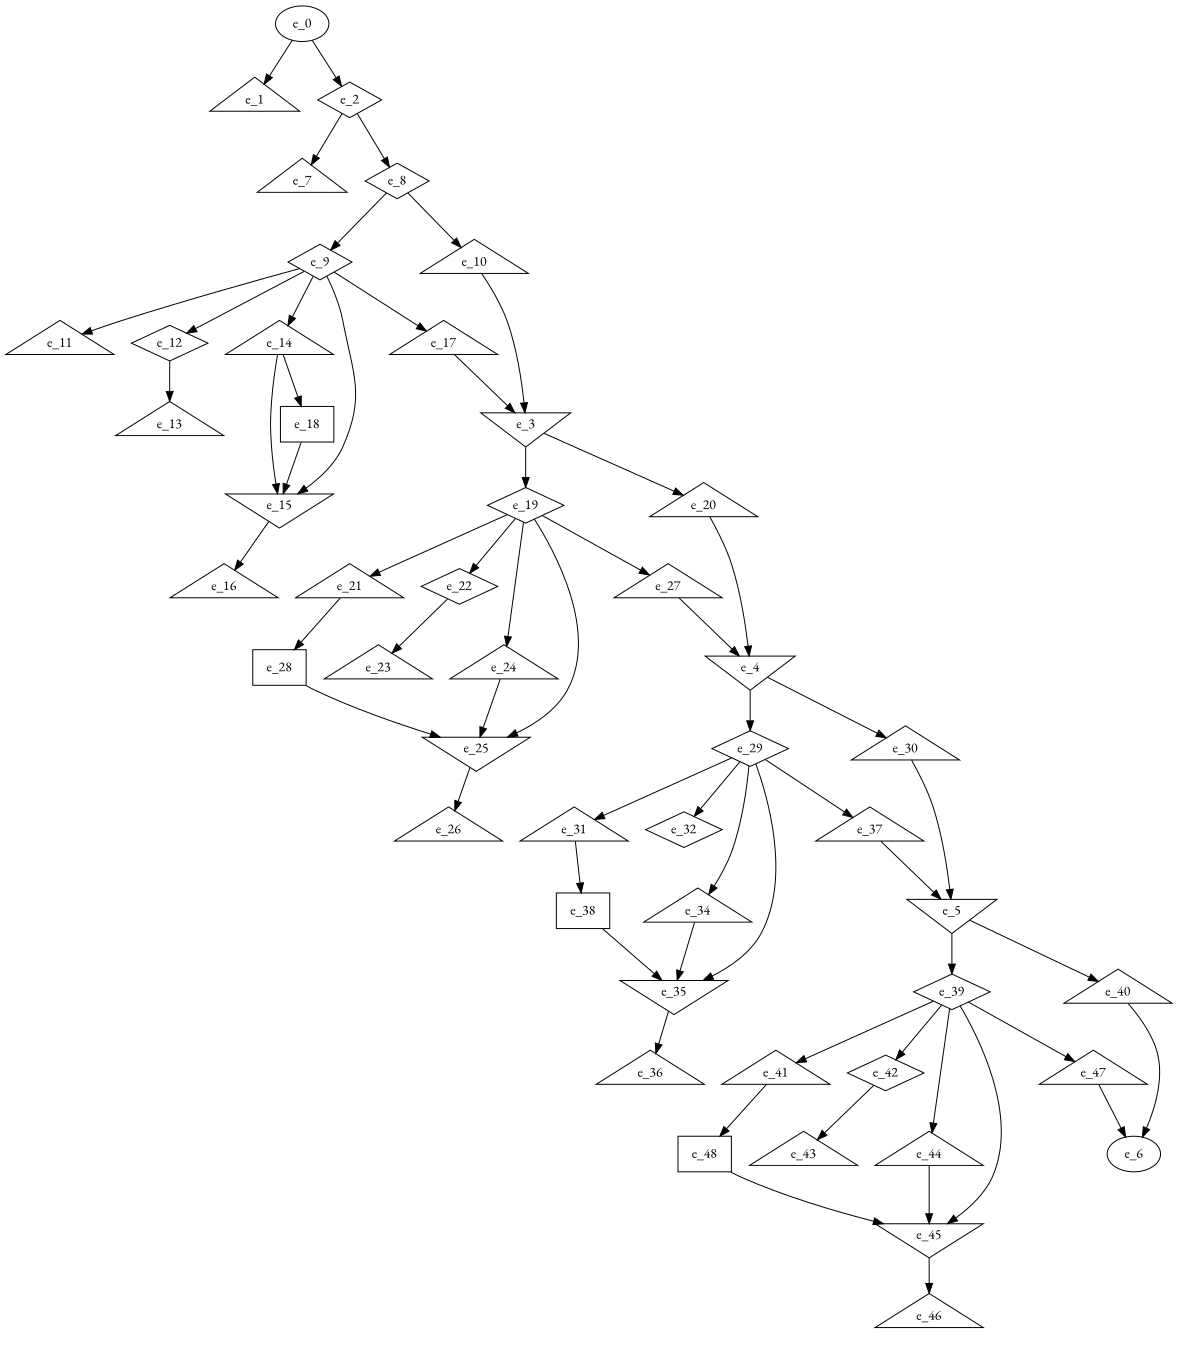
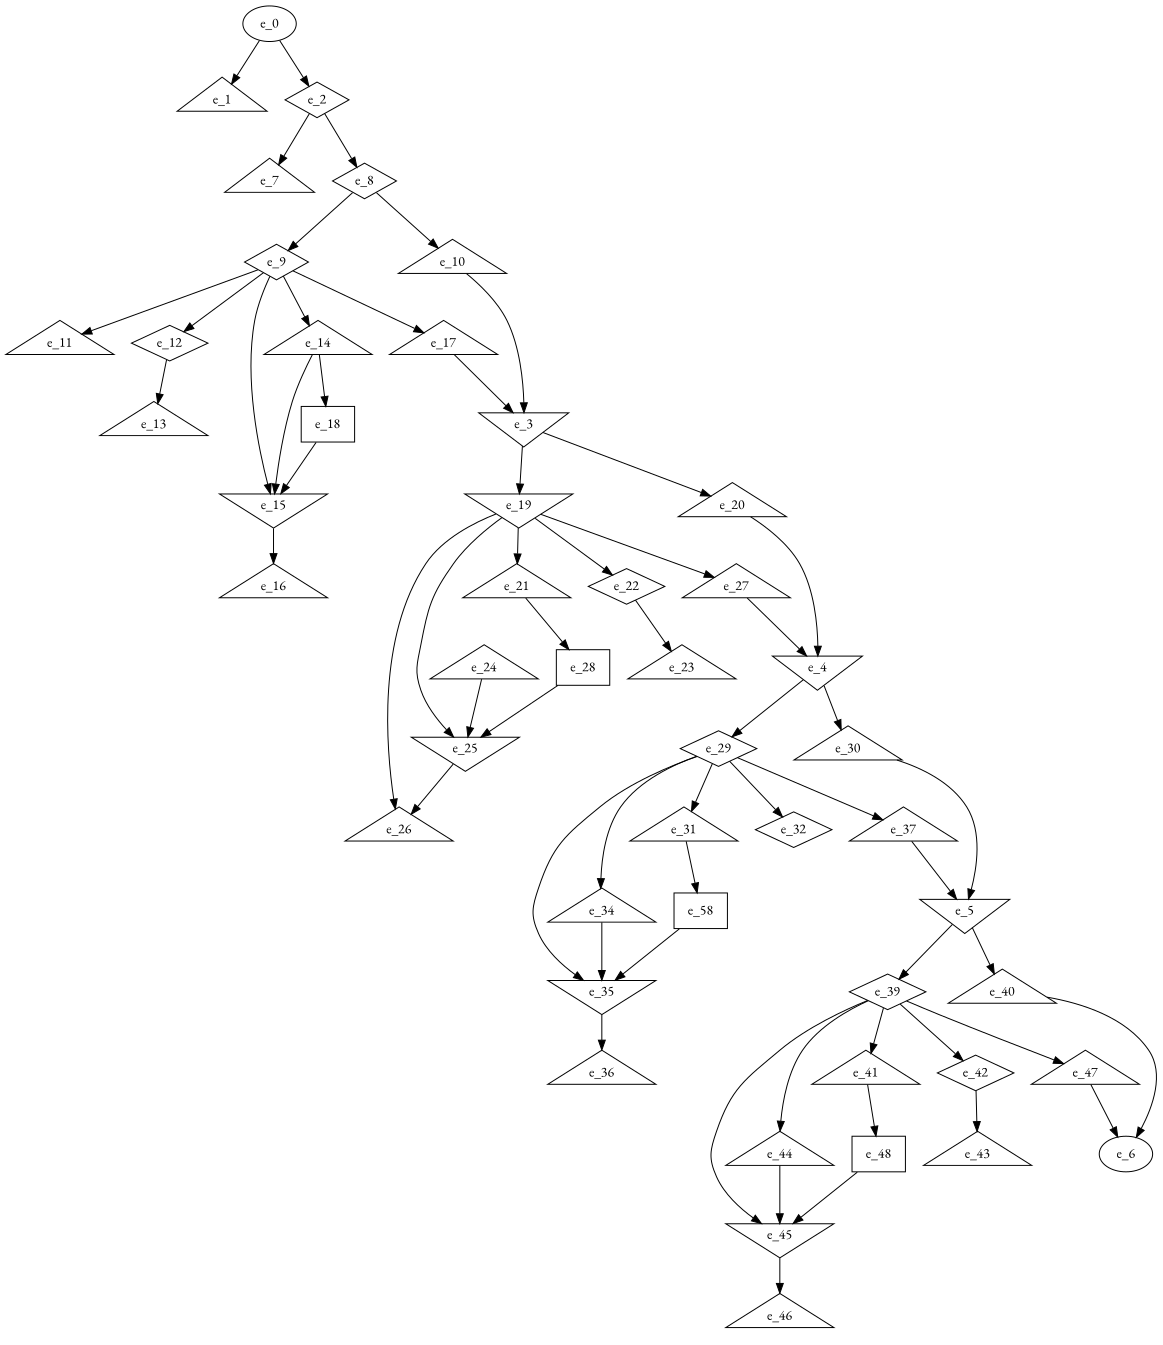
  digraph {
    fontname="EB Garamond"
    node [fontname="EB Garamond" shape=triangle]
    edge [fontname="EB Garamond"]
    e_0 [shape=""]
    e_1
    e_2 [shape=diamond]
    e_7
    e_8 [shape=diamond]
    e_9 [shape=diamond]
    e_10
    e_3 [shape=invtriangle]
-   e_19 [shape=diamond]
+   e_19 [shape=invtriangle]
    e_20
    e_21
    e_22 [shape=diamond]
    e_24
    e_25 [shape=invtriangle]
    e_27
    e_4 [shape=invtriangle]
    e_29 [shape=diamond]
    e_30
    e_31
    e_32 [shape=diamond]
    e_34
    e_35 [shape=invtriangle]
    e_37
    e_5 [shape=invtriangle]
    e_39 [shape=diamond]
    e_40
    e_41
    e_42 [shape=diamond]
    e_44
    e_45 [shape=invtriangle]
    e_47
    e_6 [shape=""]
    e_11
    e_12 [shape=diamond]
    e_14
    e_15 [shape=invtriangle]
    e_17
    e_13
    e_18 [shape=dot]
    e_16
    e_28 [shape=dot]
    e_23
    e_26
-   e_38 [shape=dot]
+   e_38 [shape=dot label=e_58]
    e_36
    e_48 [shape=dot]
    e_43
    e_46
    e_0 -> e_1
    e_0 -> e_2
    e_2 -> e_7
    e_2 -> e_8
    e_8 -> e_9
    e_8 -> e_10
    e_9 -> e_11
    e_9 -> e_12
    e_9 -> e_14
    e_9 -> e_15
    e_9 -> e_17
    e_10 -> e_3
    e_3 -> e_19
    e_3 -> e_20
    e_19 -> e_21
    e_19 -> e_22
-   e_19 -> e_24
+   e_19 -> e_26
    e_19 -> e_25
    e_19 -> e_27
    e_20 -> e_4
    e_21 -> e_28
    e_22 -> e_23
    e_24 -> e_25
    e_25 -> e_26
    e_27 -> e_4
    e_4 -> e_29
    e_4 -> e_30
    e_29 -> e_31
    e_29 -> e_32
    e_29 -> e_34
    e_29 -> e_35
    e_29 -> e_37
    e_30 -> e_5
    e_31 -> e_38
    e_34 -> e_35
    e_35 -> e_36
    e_37 -> e_5
    e_5 -> e_39
    e_5 -> e_40
    e_39 -> e_41
    e_39 -> e_42
    e_39 -> e_44
    e_39 -> e_45
    e_39 -> e_47
    e_40 -> e_6
    e_41 -> e_48
    e_42 -> e_43
    e_44 -> e_45
    e_45 -> e_46
    e_47 -> e_6
    e_12 -> e_13
    e_14 -> e_15
    e_14 -> e_18
    e_15 -> e_16
    e_17 -> e_3
    e_18 -> e_15
    e_28 -> e_25
    e_38 -> e_35
    e_48 -> e_45
  }
